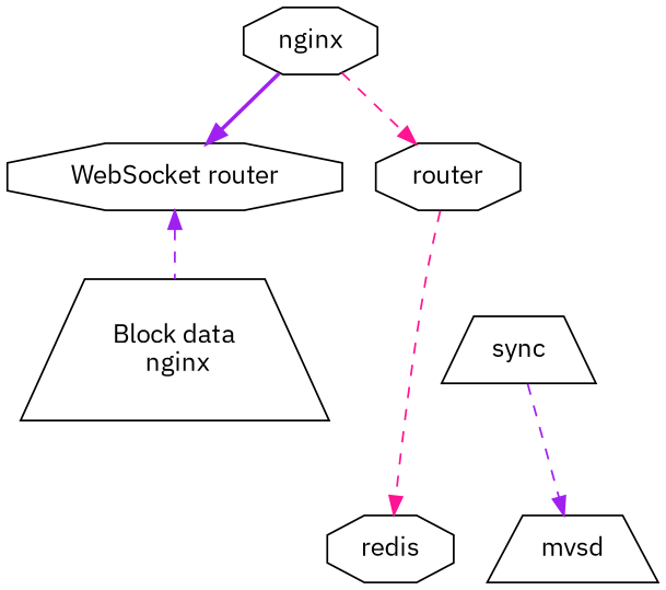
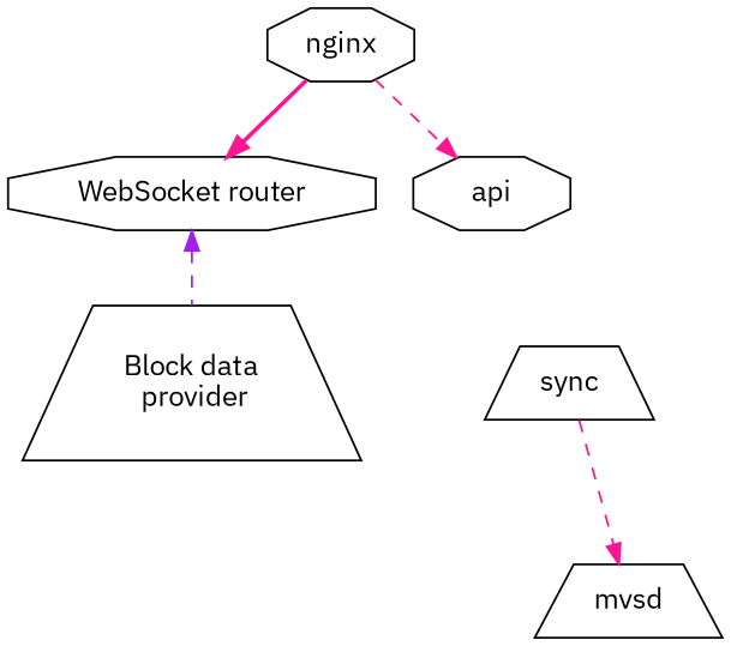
  digraph {
    fontname="IBM Plex Sans"
    node [fontname="IBM Plex Sans" shape=octagon]
    edge [color=deeppink fontname="IBM Plex Sans" style=dashed]
    mvsd [shape=trapezium]
    n2 [label="WebSocket router"]
    nginx
-   api [label=router]
-   n5 [label="Block data\n nginx" shape=trapezium]
-   redis
+   api
+   n5 [label="Block data\n provider" shape=trapezium]
    sync [shape=trapezium]
    n2 -> n5 [color=purple dir=back]
-   nginx -> n2 [color=purple style=bold]
+   nginx -> n2 [style=bold]
    nginx -> api
-   api -> redis
    api -> sync [style=invis color=""]
-   sync -> mvsd [color=purple label="       "]
-   sync -> redis [style=invis color=""]
+   sync -> mvsd [label="       "]
  }
